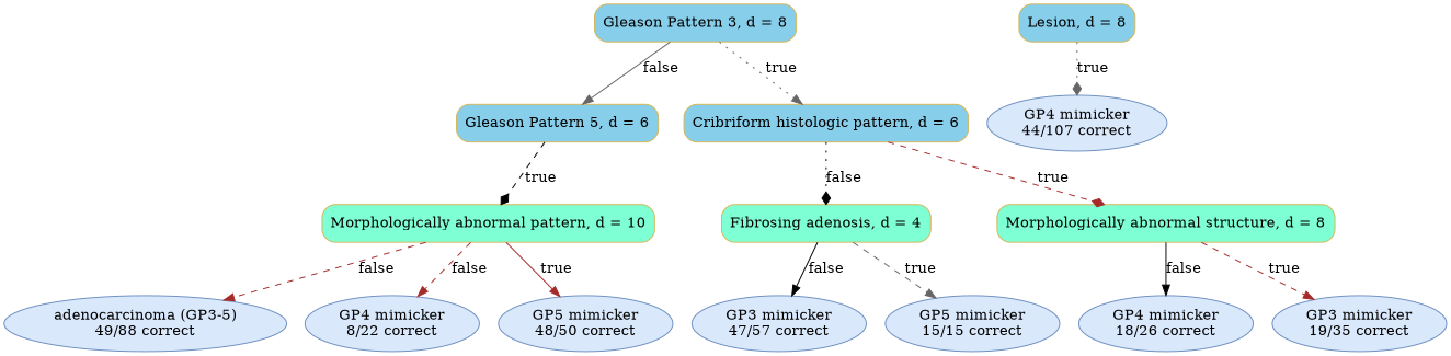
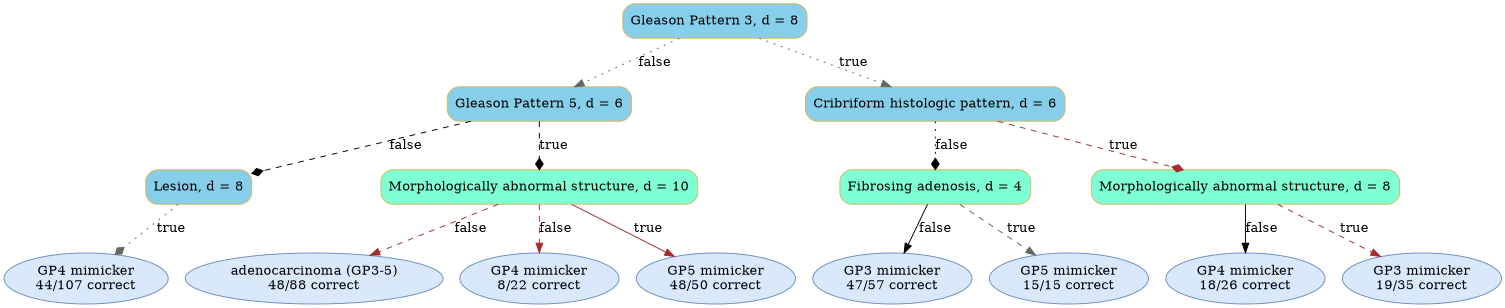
  digraph {
    fontname="Times-Roman"
    node [color="#6C8EBF" fillcolor="#DAE8FC" fontname="Times-Roman" shape=ellipse style="rounded,filled"]
    edge [arrowhead=normal color=black style=dashed]
    n1 [color="#D6B656" fillcolor=skyblue label="Gleason Pattern 3, d = 8" shape=box]
    n2 [color="#D6B656" fillcolor=skyblue label="Gleason Pattern 5, d = 6" shape=box]
    n3 [color="#D6B656" fillcolor=skyblue label="Cribriform histologic pattern, d = 6" shape=box]
    n4 [color="#D6B656" fillcolor=skyblue label="Lesion, d = 8" shape=box]
-   n5 [color="#D6B656" fillcolor=aquamarine label="Morphologically abnormal pattern, d = 10" shape=box]
+   n5 [color="#D6B656" fillcolor=aquamarine label="Morphologically abnormal structure, d = 10" shape=box]
    n6 [color="#D6B656" fillcolor=aquamarine label="Fibrosing adenosis, d = 4" shape=box]
    n7 [color="#D6B656" fillcolor=aquamarine label="Morphologically abnormal structure, d = 8" shape=box]
    n8 [label=<GP4 mimicker<br/>44/107 correct>]
-   n9 [label=<adenocarcinoma (GP3-5)<br/>49/88 correct>]
+   n9 [label=<adenocarcinoma (GP3-5)<br/>48/88 correct>]
    n10 [label=<GP4 mimicker<br/>8/22 correct>]
    n11 [label=<GP5 mimicker<br/>48/50 correct>]
    n12 [label=<GP3 mimicker<br/>47/57 correct>]
    n13 [label=<GP5 mimicker<br/>15/15 correct>]
    n14 [label=<GP4 mimicker<br/>18/26 correct>]
    n15 [label=<GP3 mimicker<br/>19/35 correct>]
-   n1 -> n2 [color=gray40 label=false style=solid]
+   n1 -> n2 [color=gray40 label=false style=dotted]
    n1 -> n3 [color=gray40 label=true style=dotted]
+   n2 -> n4 [arrowhead=diamond label=false]
    n2 -> n5 [arrowhead=diamond label=true]
    n3 -> n6 [arrowhead=diamond label=false style=dotted]
    n3 -> n7 [arrowhead=diamond color=brown label=true]
    n4 -> n8 [arrowhead=diamond color=gray40 label=true style=dotted]
    n5 -> n9 [color=brown label=false]
    n5 -> n10 [color=brown label=false]
    n5 -> n11 [color=brown label=true style=solid]
    n6 -> n12 [label=false style=solid]
    n6 -> n13 [color=gray40 label=true]
    n7 -> n14 [label=false style=solid]
    n7 -> n15 [color=brown label=true]
  }
